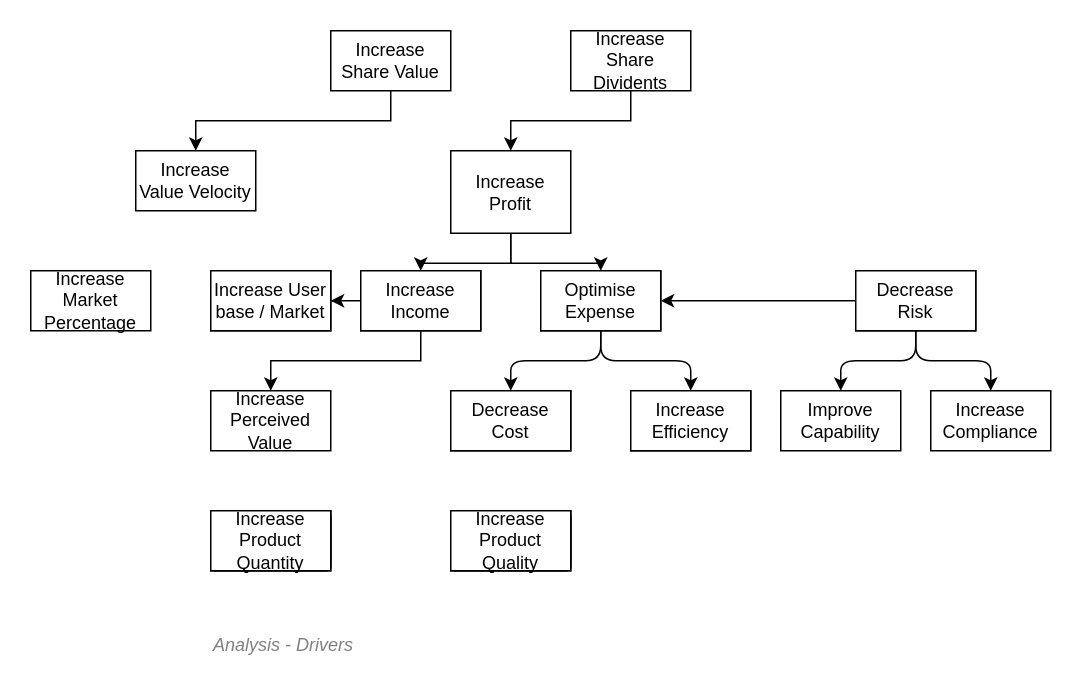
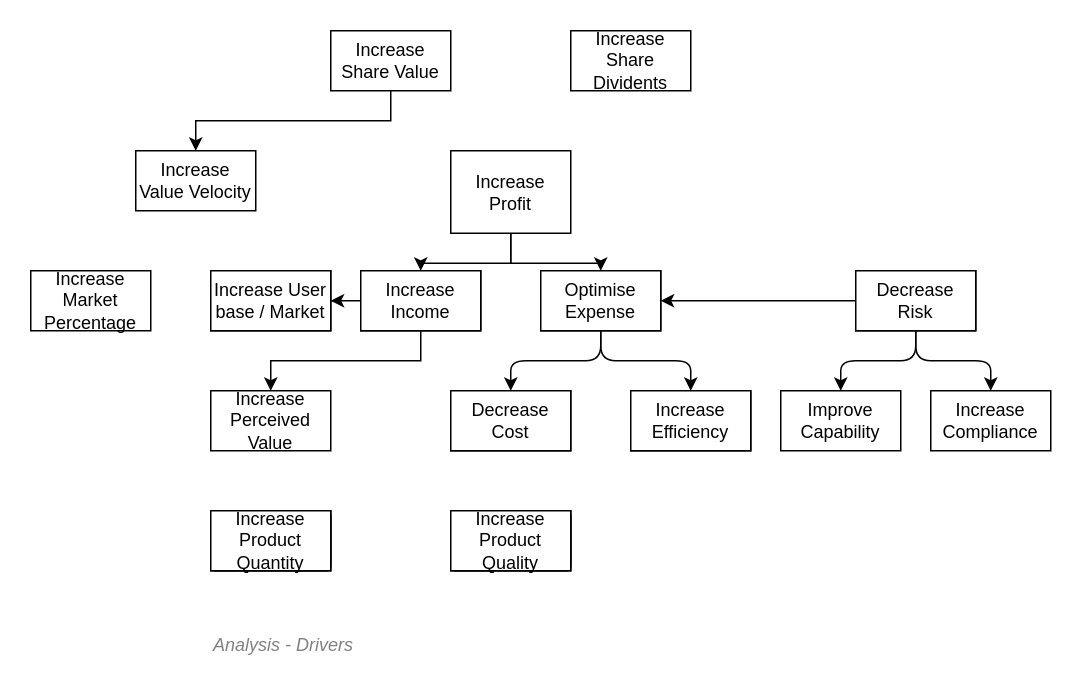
  <mxCell id="0" />
  <mxCell id="1" value="Diagram" parent="0" />
  <mxCell id="2" value="&lt;font style=&quot;font-size: 12px;&quot;&gt;Increase Product Quantity&lt;br style=&quot;font-size: 12px;&quot;&gt;&lt;/font&gt;" style="rounded=1;whiteSpace=wrap;html=1;strokeWidth=1;fillColor=#FFFFFF;fontSize=12;align=center;horizontal=1;verticalAlign=middle;arcSize=6;container=0;absoluteArcSize=1;recursiveResize=0;" parent="1" vertex="1"><mxGeometry x="140" y="340" width="80" height="40" as="geometry" /></mxCell>
  <mxCell id="3" value="&lt;font style=&quot;font-size: 12px;&quot;&gt;Increase Product Quality&lt;br style=&quot;font-size: 12px;&quot;&gt;&lt;/font&gt;" style="rounded=1;whiteSpace=wrap;html=1;strokeWidth=1;fillColor=#FFFFFF;fontSize=12;align=center;horizontal=1;verticalAlign=middle;arcSize=6;container=0;absoluteArcSize=1;recursiveResize=0;" parent="1" vertex="1"><mxGeometry x="300" y="340" width="80" height="40" as="geometry" /></mxCell>
  <mxCell id="4" value="&lt;font style=&quot;font-size: 12px;&quot;&gt;Increase Product Quantity&lt;br style=&quot;font-size: 12px;&quot;&gt;&lt;/font&gt;" style="rounded=0;whiteSpace=wrap;html=1;strokeWidth=1;fillColor=#FFFFFF;fontSize=12;align=center;horizontal=1;verticalAlign=middle;arcSize=6;container=0;absoluteArcSize=1;recursiveResize=0;" parent="1" vertex="1"><mxGeometry x="140" y="340" width="80" height="40" as="geometry" /></mxCell>
  <mxCell id="5" value="&lt;font style=&quot;font-size: 12px;&quot;&gt;Increase Product Quality&lt;br style=&quot;font-size: 12px;&quot;&gt;&lt;/font&gt;" style="rounded=0;whiteSpace=wrap;html=1;strokeWidth=1;fillColor=#FFFFFF;fontSize=12;align=center;horizontal=1;verticalAlign=middle;arcSize=6;container=0;absoluteArcSize=1;recursiveResize=0;" parent="1" vertex="1"><mxGeometry x="300" y="340" width="80" height="40" as="geometry" /></mxCell>
  <mxCell id="6" value="&lt;font style=&quot;font-size: 12px;&quot;&gt;Increase User base / Market&lt;br style=&quot;font-size: 12px;&quot;&gt;&lt;/font&gt;" style="rounded=0;whiteSpace=wrap;html=1;strokeWidth=1;fillColor=#FFFFFF;fontSize=12;align=center;horizontal=1;verticalAlign=middle;arcSize=6;container=0;absoluteArcSize=1;recursiveResize=0;" parent="1" vertex="1"><mxGeometry x="140" y="180" width="80" height="40" as="geometry" /></mxCell>
  <mxCell id="7" value="&lt;font style=&quot;font-size: 12px;&quot;&gt;Increase &lt;br style=&quot;font-size: 12px;&quot;&gt;Income&lt;br style=&quot;font-size: 12px;&quot;&gt;&lt;/font&gt;" style="rounded=0;whiteSpace=wrap;html=1;strokeWidth=1;fillColor=#FFFFFF;fontSize=12;align=center;horizontal=1;verticalAlign=middle;arcSize=6;container=0;absoluteArcSize=1;recursiveResize=0;" parent="1" vertex="1"><mxGeometry x="240" y="180" width="80" height="40" as="geometry" /></mxCell>
  <mxCell id="8" value="&lt;font style=&quot;font-size: 12px;&quot;&gt;Optimise Expense&lt;br style=&quot;font-size: 12px;&quot;&gt;&lt;/font&gt;" style="rounded=0;whiteSpace=wrap;html=1;strokeWidth=1;fillColor=#FFFFFF;fontSize=12;align=center;horizontal=1;verticalAlign=middle;arcSize=6;container=0;absoluteArcSize=1;recursiveResize=0;" parent="1" vertex="1"><mxGeometry x="360" y="180" width="80" height="40" as="geometry" /></mxCell>
  <mxCell id="9" value="&lt;font style=&quot;font-size: 12px;&quot;&gt;Decrease Risk&lt;br style=&quot;font-size: 12px;&quot;&gt;&lt;/font&gt;" style="rounded=0;whiteSpace=wrap;html=1;strokeWidth=1;fillColor=#FFFFFF;fontSize=12;align=center;horizontal=1;verticalAlign=middle;arcSize=6;container=0;absoluteArcSize=1;recursiveResize=0;" parent="1" vertex="1"><mxGeometry x="570" y="180" width="80" height="40" as="geometry" /></mxCell>
  <mxCell id="10" value="&lt;font style=&quot;font-size: 12px;&quot;&gt;Decrease Cost&lt;br style=&quot;font-size: 12px;&quot;&gt;&lt;/font&gt;" style="rounded=0;whiteSpace=wrap;html=1;strokeWidth=1;fillColor=#FFFFFF;fontSize=12;align=center;horizontal=1;verticalAlign=middle;arcSize=6;container=0;absoluteArcSize=1;recursiveResize=0;" parent="1" vertex="1"><mxGeometry x="300" y="260" width="80" height="40" as="geometry" /></mxCell>
  <mxCell id="11" value="&lt;font style=&quot;font-size: 12px;&quot;&gt;Increase Efficiency&lt;br style=&quot;font-size: 12px;&quot;&gt;&lt;/font&gt;" style="rounded=0;whiteSpace=wrap;html=1;strokeWidth=1;fillColor=#FFFFFF;fontSize=12;align=center;horizontal=1;verticalAlign=middle;arcSize=6;container=0;absoluteArcSize=1;recursiveResize=0;" parent="1" vertex="1"><mxGeometry x="420" y="260" width="80" height="40" as="geometry" /></mxCell>
  <mxCell id="12" value="&lt;font style=&quot;font-size: 12px;&quot;&gt;Increase Efficiency&lt;br style=&quot;font-size: 12px;&quot;&gt;&lt;/font&gt;" style="rounded=0;whiteSpace=wrap;html=1;strokeWidth=1;fillColor=#FFFFFF;fontSize=12;align=center;horizontal=1;verticalAlign=middle;arcSize=6;container=0;absoluteArcSize=1;recursiveResize=0;" parent="1" vertex="1"><mxGeometry x="420" y="260" width="80" height="40" as="geometry" /></mxCell>
  <mxCell id="13" value="&lt;font style=&quot;font-size: 12px;&quot;&gt;Increase User base / Market&lt;br style=&quot;font-size: 12px;&quot;&gt;&lt;/font&gt;" style="rounded=0;whiteSpace=wrap;html=1;strokeWidth=1;fillColor=#FFFFFF;fontSize=12;align=center;horizontal=1;verticalAlign=middle;arcSize=6;container=0;absoluteArcSize=1;recursiveResize=0;" parent="1" vertex="1"><mxGeometry x="140" y="180" width="80" height="40" as="geometry" /></mxCell>
  <mxCell id="14" value="&lt;font style=&quot;font-size: 12px;&quot;&gt;Increase Compliance&lt;br style=&quot;font-size: 12px;&quot;&gt;&lt;/font&gt;" style="rounded=0;whiteSpace=wrap;html=1;strokeWidth=1;fillColor=#FFFFFF;fontSize=12;align=center;horizontal=1;verticalAlign=middle;arcSize=6;container=0;absoluteArcSize=1;recursiveResize=0;" parent="1" vertex="1"><mxGeometry x="620" y="260" width="80" height="40" as="geometry" /></mxCell>
  <mxCell id="15" style="edgeStyle=orthogonalEdgeStyle;rounded=1;orthogonalLoop=1;jettySize=auto;html=1;entryX=1;entryY=0.5;entryDx=0;entryDy=0;startArrow=none;startFill=0;endArrow=classic;endFill=1;fontSize=12;fontColor=#000000;" parent="1" source="18" target="22" edge="1"><mxGeometry relative="1" as="geometry" /></mxCell>
  <mxCell id="16" style="edgeStyle=orthogonalEdgeStyle;rounded=1;orthogonalLoop=1;jettySize=auto;html=1;entryX=0.5;entryY=0;entryDx=0;entryDy=0;startArrow=none;startFill=0;endArrow=classic;endFill=1;fontSize=12;fontColor=#000000;" parent="1" source="18" target="14" edge="1"><mxGeometry relative="1" as="geometry" /></mxCell>
  <mxCell id="17" style="edgeStyle=orthogonalEdgeStyle;rounded=1;orthogonalLoop=1;jettySize=auto;html=1;entryX=0.5;entryY=0;entryDx=0;entryDy=0;startArrow=none;startFill=0;endArrow=classic;endFill=1;fontSize=12;fontColor=#000000;" parent="1" source="18" target="28" edge="1"><mxGeometry relative="1" as="geometry" /></mxCell>
  <mxCell id="18" value="&lt;font style=&quot;font-size: 12px;&quot;&gt;Decrease Risk&lt;br style=&quot;font-size: 12px;&quot;&gt;&lt;/font&gt;" style="rounded=0;whiteSpace=wrap;html=1;strokeWidth=1;fillColor=#FFFFFF;fontSize=12;align=center;horizontal=1;verticalAlign=middle;arcSize=6;container=0;absoluteArcSize=1;recursiveResize=0;" parent="1" vertex="1"><mxGeometry x="570" y="180" width="80" height="40" as="geometry" /></mxCell>
  <mxCell id="19" value="&lt;font style=&quot;font-size: 12px;&quot;&gt;Decrease Cost&lt;br style=&quot;font-size: 12px;&quot;&gt;&lt;/font&gt;" style="rounded=0;whiteSpace=wrap;html=1;strokeWidth=1;fillColor=#FFFFFF;fontSize=12;align=center;horizontal=1;verticalAlign=middle;arcSize=6;container=0;absoluteArcSize=1;recursiveResize=0;" parent="1" vertex="1"><mxGeometry x="300" y="260" width="80" height="40" as="geometry" /></mxCell>
  <mxCell id="20" style="edgeStyle=orthogonalEdgeStyle;rounded=1;orthogonalLoop=1;jettySize=auto;html=1;entryX=0.5;entryY=0;entryDx=0;entryDy=0;startArrow=none;startFill=0;endArrow=classic;endFill=1;fontSize=12;fontColor=#000000;" parent="1" source="22" target="19" edge="1"><mxGeometry relative="1" as="geometry" /></mxCell>
  <mxCell id="21" style="edgeStyle=orthogonalEdgeStyle;rounded=1;orthogonalLoop=1;jettySize=auto;html=1;entryX=0.5;entryY=0;entryDx=0;entryDy=0;startArrow=none;startFill=0;endArrow=classic;endFill=1;fontSize=12;fontColor=#000000;" parent="1" source="22" target="12" edge="1"><mxGeometry relative="1" as="geometry" /></mxCell>
  <mxCell id="22" value="&lt;font style=&quot;font-size: 12px;&quot;&gt;Optimise Expense&lt;br style=&quot;font-size: 12px;&quot;&gt;&lt;/font&gt;" style="rounded=0;whiteSpace=wrap;html=1;strokeWidth=1;fillColor=#FFFFFF;fontSize=12;align=center;horizontal=1;verticalAlign=middle;arcSize=6;container=0;absoluteArcSize=1;recursiveResize=0;" parent="1" vertex="1"><mxGeometry x="360" y="180" width="80" height="40" as="geometry" /></mxCell>
  <mxCell id="23" style="edgeStyle=orthogonalEdgeStyle;rounded=0;orthogonalLoop=1;jettySize=auto;html=1;entryX=1;entryY=0.5;entryDx=0;entryDy=0;" edge="1" parent="1" source="25" target="13"><mxGeometry relative="1" as="geometry" /></mxCell>
  <mxCell id="24" style="edgeStyle=orthogonalEdgeStyle;rounded=0;orthogonalLoop=1;jettySize=auto;html=1;entryX=0.5;entryY=0;entryDx=0;entryDy=0;" edge="1" parent="1" source="25" target="38"><mxGeometry relative="1" as="geometry"><Array as="points"><mxPoint x="280" y="240" /><mxPoint x="180" y="240" /></Array></mxGeometry></mxCell>
  <mxCell id="25" value="&lt;font style=&quot;font-size: 12px;&quot;&gt;Increase &lt;br style=&quot;font-size: 12px;&quot;&gt;Income&lt;br style=&quot;font-size: 12px;&quot;&gt;&lt;/font&gt;" style="rounded=0;whiteSpace=wrap;html=1;strokeWidth=1;fillColor=#FFFFFF;fontSize=12;align=center;horizontal=1;verticalAlign=middle;arcSize=6;container=0;absoluteArcSize=1;recursiveResize=0;" parent="1" vertex="1"><mxGeometry x="240" y="180" width="80" height="40" as="geometry" /></mxCell>
  <mxCell id="26" value="&lt;font style=&quot;font-size: 12px;&quot;&gt;Increase Product Quality&lt;br style=&quot;font-size: 12px;&quot;&gt;&lt;/font&gt;" style="rounded=0;whiteSpace=wrap;html=1;strokeWidth=1;fillColor=#FFFFFF;fontSize=12;align=center;horizontal=1;verticalAlign=middle;arcSize=6;container=0;absoluteArcSize=1;recursiveResize=0;" parent="1" vertex="1"><mxGeometry x="300" y="340" width="80" height="40" as="geometry" /></mxCell>
  <mxCell id="27" value="&lt;font style=&quot;font-size: 12px;&quot;&gt;Increase Product Quantity&lt;br style=&quot;font-size: 12px;&quot;&gt;&lt;/font&gt;" style="rounded=0;whiteSpace=wrap;html=1;strokeWidth=1;fillColor=#FFFFFF;fontSize=12;align=center;horizontal=1;verticalAlign=middle;arcSize=6;container=0;absoluteArcSize=1;recursiveResize=0;" parent="1" vertex="1"><mxGeometry x="140" y="340" width="80" height="40" as="geometry" /></mxCell>
  <mxCell id="28" value="&lt;font style=&quot;font-size: 12px;&quot;&gt;Improve Capability&lt;br style=&quot;font-size: 12px;&quot;&gt;&lt;/font&gt;" style="rounded=0;whiteSpace=wrap;html=1;strokeWidth=1;fillColor=#FFFFFF;fontSize=12;align=center;horizontal=1;verticalAlign=middle;arcSize=6;container=0;absoluteArcSize=1;recursiveResize=0;" parent="1" vertex="1"><mxGeometry x="520" y="260" width="80" height="40" as="geometry" /></mxCell>
  <mxCell id="29" style="edgeStyle=orthogonalEdgeStyle;rounded=0;orthogonalLoop=1;jettySize=auto;html=1;entryX=0.5;entryY=0;entryDx=0;entryDy=0;" edge="1" parent="1" source="31" target="25"><mxGeometry relative="1" as="geometry" /></mxCell>
  <mxCell id="30" style="edgeStyle=orthogonalEdgeStyle;rounded=0;orthogonalLoop=1;jettySize=auto;html=1;entryX=0.5;entryY=0;entryDx=0;entryDy=0;" edge="1" parent="1" source="31" target="22"><mxGeometry relative="1" as="geometry" /></mxCell>
  <mxCell id="31" value="&lt;font style=&quot;font-size: 12px;&quot;&gt;Increase &lt;br style=&quot;font-size: 12px;&quot;&gt;Profit&lt;br style=&quot;font-size: 12px;&quot;&gt;&lt;/font&gt;" style="rounded=0;whiteSpace=wrap;html=1;strokeWidth=1;fillColor=#FFFFFF;fontSize=12;align=center;horizontal=1;verticalAlign=middle;arcSize=6;container=0;absoluteArcSize=1;recursiveResize=0;" vertex="1" parent="1"><mxGeometry x="300" y="100" width="80" height="55" as="geometry" /></mxCell>
  <mxCell id="32" style="edgeStyle=orthogonalEdgeStyle;rounded=0;orthogonalLoop=1;jettySize=auto;html=1;entryX=0.5;entryY=0;entryDx=0;entryDy=0;" edge="1" parent="1" source="33" target="37"><mxGeometry relative="1" as="geometry"><Array as="points"><mxPoint x="260" y="80" /><mxPoint x="130" y="80" /></Array></mxGeometry></mxCell>
  <mxCell id="33" value="&lt;font style=&quot;font-size: 12px;&quot;&gt;Increase &lt;br style=&quot;font-size: 12px;&quot;&gt;Share Value&lt;br style=&quot;font-size: 12px;&quot;&gt;&lt;/font&gt;" style="rounded=0;whiteSpace=wrap;html=1;strokeWidth=1;fillColor=#FFFFFF;fontSize=12;align=center;horizontal=1;verticalAlign=middle;arcSize=6;container=0;absoluteArcSize=1;recursiveResize=0;" vertex="1" parent="1"><mxGeometry x="220" y="20" width="80" height="40" as="geometry" /></mxCell>
- <mxCell id="34" style="edgeStyle=orthogonalEdgeStyle;rounded=0;orthogonalLoop=1;jettySize=auto;html=1;entryX=0.5;entryY=0;entryDx=0;entryDy=0;" edge="1" parent="1" source="35" target="31"><mxGeometry relative="1" as="geometry" /></mxCell>
  <mxCell id="35" value="&lt;font style=&quot;font-size: 12px;&quot;&gt;Increase &lt;br style=&quot;font-size: 12px;&quot;&gt;Share Dividents&lt;br style=&quot;font-size: 12px;&quot;&gt;&lt;/font&gt;" style="rounded=0;whiteSpace=wrap;html=1;strokeWidth=1;fillColor=#FFFFFF;fontSize=12;align=center;horizontal=1;verticalAlign=middle;arcSize=6;container=0;absoluteArcSize=1;recursiveResize=0;" vertex="1" parent="1"><mxGeometry x="380" y="20" width="80" height="40" as="geometry" /></mxCell>
  <mxCell id="36" value="&lt;font style=&quot;font-size: 12px;&quot;&gt;Increase Market Percentage&lt;br style=&quot;font-size: 12px;&quot;&gt;&lt;/font&gt;" style="rounded=0;whiteSpace=wrap;html=1;strokeWidth=1;fillColor=#FFFFFF;fontSize=12;align=center;horizontal=1;verticalAlign=middle;arcSize=6;container=0;absoluteArcSize=1;recursiveResize=0;" vertex="1" parent="1"><mxGeometry y="180" width="80" height="40" as="geometry" x="20" /></mxCell>
  <mxCell id="37" value="&lt;font style=&quot;font-size: 12px;&quot;&gt;Increase Value Velocity&lt;br style=&quot;font-size: 12px;&quot;&gt;&lt;/font&gt;" style="rounded=0;whiteSpace=wrap;html=1;strokeWidth=1;fillColor=#FFFFFF;fontSize=12;align=center;horizontal=1;verticalAlign=middle;arcSize=6;container=0;absoluteArcSize=1;recursiveResize=0;" vertex="1" parent="1"><mxGeometry x="90" y="100" width="80" height="40" as="geometry" /></mxCell>
  <mxCell id="38" value="&lt;font style=&quot;font-size: 12px;&quot;&gt;Increase Perceived Value&lt;br style=&quot;font-size: 12px;&quot;&gt;&lt;/font&gt;" style="rounded=0;whiteSpace=wrap;html=1;strokeWidth=1;fillColor=#FFFFFF;fontSize=12;align=center;horizontal=1;verticalAlign=middle;arcSize=6;container=0;absoluteArcSize=1;recursiveResize=0;" vertex="1" parent="1"><mxGeometry x="140" y="260" width="80" height="40" as="geometry" /></mxCell>
  <mxCell id="39" value="Title/Diagram" parent="0" />
  <mxCell id="40" value="&lt;font style=&quot;font-size: 12px ; font-weight: normal&quot;&gt;&lt;i style=&quot;font-size: 12px&quot;&gt;Analysis - Drivers&lt;br&gt;&lt;/i&gt;&lt;/font&gt;" style="text;strokeColor=none;fillColor=none;html=1;fontSize=12;fontStyle=1;verticalAlign=middle;align=left;shadow=0;glass=0;comic=0;opacity=30;fontColor=#808080;" parent="39" vertex="1"><mxGeometry x="140" y="420" width="520" height="20" as="geometry" /></mxCell>
